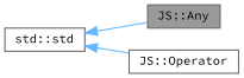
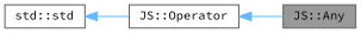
  digraph {
    fontname="Source Code Pro"
    rankdir=LR
    node [color=gray40 fillcolor=white fontname="Source Code Pro" fontsize=10 shape=box style=filled]
    edge [color=steelblue1 dir=back fontname="Source Code Pro" fontsize=10 labelfontname=Helvetica labelfontsize=10 style=solid]
    n1 [fillcolor=grey60 fontcolor=black height=0.2 label="JS::Any" width=0.4]
    n2 [height=0.2 label="JS::Operator" width=0.4]
    n3 [height=0.2 label="std::std" width=0.4]
-   n3 -> n1
+   n2 -> n1
    n3 -> n2
  }
